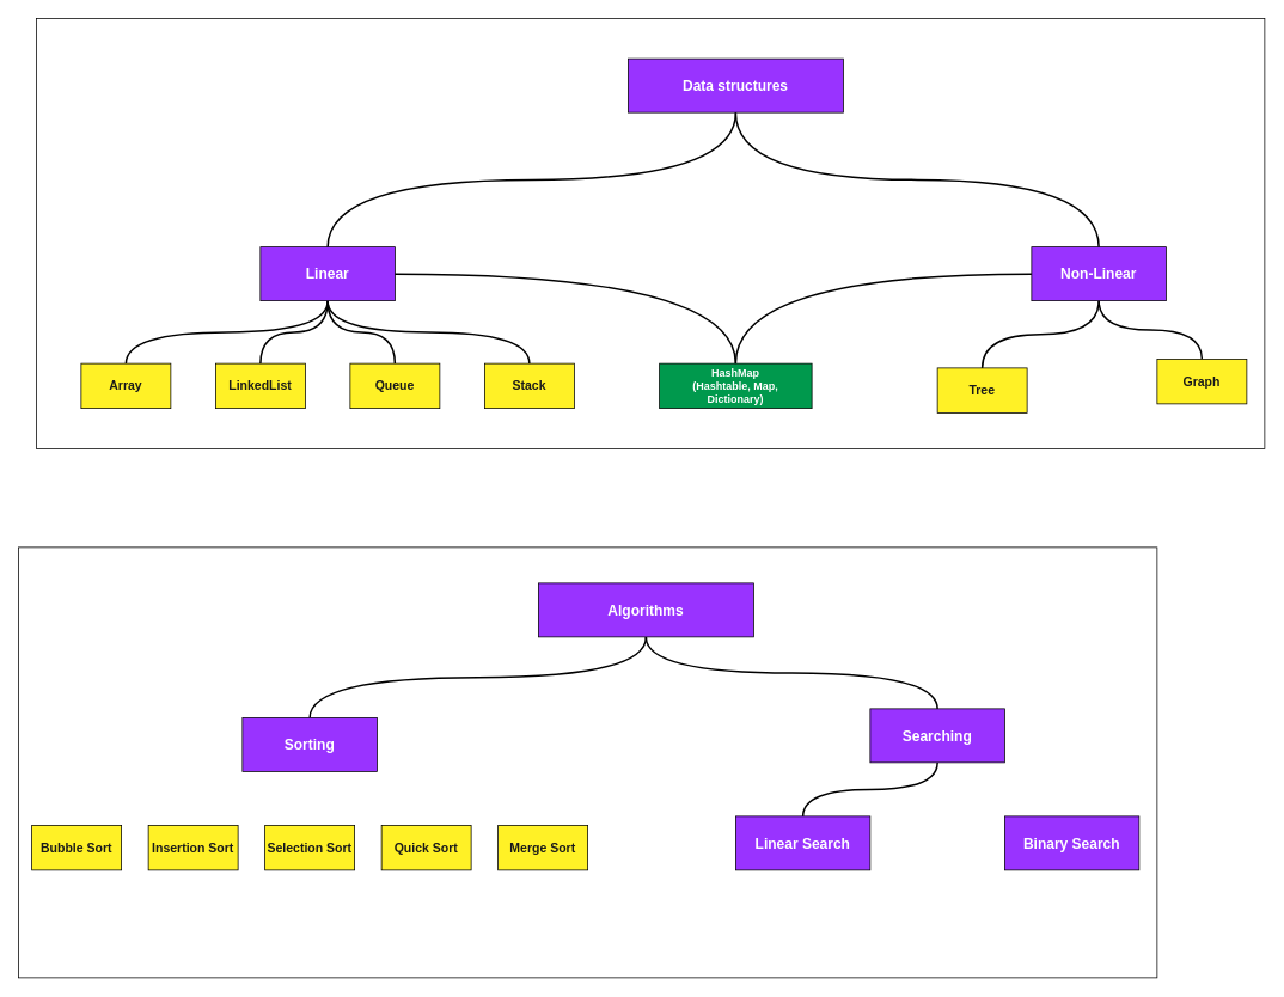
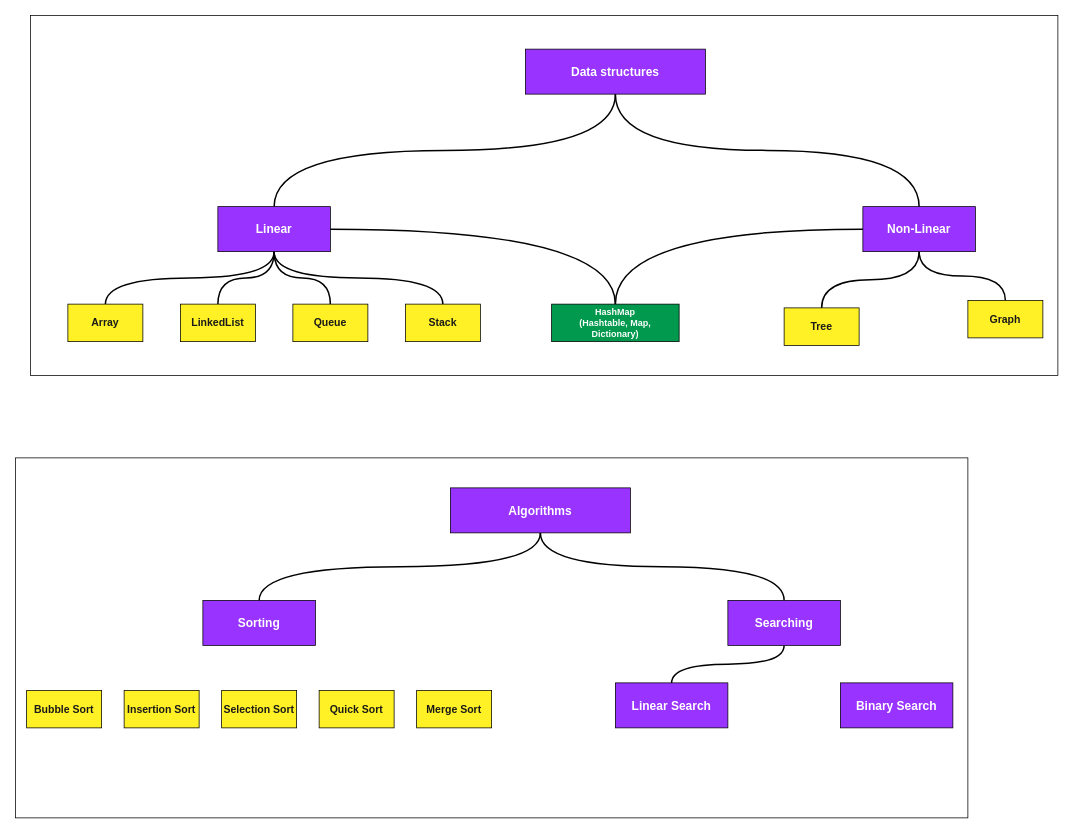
  <mxCell id="0" />
  <mxCell id="1" parent="0" />
  <mxCell id="2" value="" style="rounded=0;whiteSpace=wrap;html=1;" vertex="1" parent="1"><mxGeometry x="40" y="20" width="1370" height="480" as="geometry" /></mxCell>
  <mxCell id="3" style="edgeStyle=orthogonalEdgeStyle;rounded=0;orthogonalLoop=1;jettySize=auto;html=1;exitX=0.5;exitY=1;exitDx=0;exitDy=0;curved=1;endArrow=none;endFill=0;strokeWidth=2;" edge="1" parent="1" source="5" target="10"><mxGeometry relative="1" as="geometry" /></mxCell>
  <mxCell id="4" style="edgeStyle=orthogonalEdgeStyle;rounded=0;orthogonalLoop=1;jettySize=auto;html=1;exitX=0.5;exitY=1;exitDx=0;exitDy=0;curved=1;endArrow=none;endFill=0;strokeWidth=2;" edge="1" parent="1" source="5" target="13"><mxGeometry relative="1" as="geometry" /></mxCell>
  <mxCell id="5" value="Data structures" style="rounded=0;whiteSpace=wrap;html=1;fillColor=#9933ff;fontColor=#FFFFFF;fontSize=16;fontStyle=1;fontFamily=Helvetica;" vertex="1" parent="1"><mxGeometry x="700" y="65" width="240" height="60" as="geometry" /></mxCell>
  <mxCell id="6" style="edgeStyle=orthogonalEdgeStyle;rounded=0;orthogonalLoop=1;jettySize=auto;html=1;exitX=0.5;exitY=1;exitDx=0;exitDy=0;curved=1;endArrow=none;endFill=0;strokeWidth=2;" edge="1" parent="1" source="10" target="14"><mxGeometry relative="1" as="geometry" /></mxCell>
  <mxCell id="7" style="edgeStyle=orthogonalEdgeStyle;rounded=0;orthogonalLoop=1;jettySize=auto;html=1;exitX=0.5;exitY=1;exitDx=0;exitDy=0;curved=1;endArrow=none;endFill=0;strokeWidth=2;" edge="1" parent="1" source="10" target="15"><mxGeometry relative="1" as="geometry" /></mxCell>
  <mxCell id="8" style="edgeStyle=orthogonalEdgeStyle;rounded=0;orthogonalLoop=1;jettySize=auto;html=1;exitX=0.5;exitY=1;exitDx=0;exitDy=0;entryX=0.5;entryY=0;entryDx=0;entryDy=0;curved=1;endArrow=none;endFill=0;strokeWidth=2;" edge="1" parent="1" source="10" target="16"><mxGeometry relative="1" as="geometry" /></mxCell>
  <mxCell id="9" style="edgeStyle=orthogonalEdgeStyle;rounded=0;orthogonalLoop=1;jettySize=auto;html=1;exitX=0.5;exitY=1;exitDx=0;exitDy=0;entryX=0.5;entryY=0;entryDx=0;entryDy=0;curved=1;endArrow=none;endFill=0;strokeWidth=2;" edge="1" parent="1" source="10" target="17"><mxGeometry relative="1" as="geometry" /></mxCell>
  <mxCell id="10" value="Linear" style="rounded=0;whiteSpace=wrap;html=1;fillColor=#9933ff;fontColor=#FFFFFF;fontSize=16;fontStyle=1;fontFamily=Helvetica;" vertex="1" parent="1"><mxGeometry x="290" y="275" width="150" height="60" as="geometry" /></mxCell>
  <mxCell id="11" style="edgeStyle=orthogonalEdgeStyle;rounded=0;orthogonalLoop=1;jettySize=auto;html=1;exitX=0.5;exitY=1;exitDx=0;exitDy=0;entryX=0.5;entryY=0;entryDx=0;entryDy=0;curved=1;endArrow=none;endFill=0;strokeWidth=2;" edge="1" parent="1" source="13" target="21"><mxGeometry relative="1" as="geometry" /></mxCell>
  <mxCell id="12" style="edgeStyle=orthogonalEdgeStyle;rounded=0;orthogonalLoop=1;jettySize=auto;html=1;exitX=0.5;exitY=1;exitDx=0;exitDy=0;entryX=0.5;entryY=0;entryDx=0;entryDy=0;curved=1;endArrow=none;endFill=0;strokeWidth=2;" edge="1" parent="1" source="13" target="22"><mxGeometry relative="1" as="geometry" /></mxCell>
  <mxCell id="13" value="Non-Linear" style="rounded=0;whiteSpace=wrap;html=1;fillColor=#9933ff;fontColor=#FFFFFF;fontSize=16;fontStyle=1;fontFamily=Helvetica;" vertex="1" parent="1"><mxGeometry x="1150" y="275" width="150" height="60" as="geometry" /></mxCell>
  <mxCell id="14" value="Array" style="rounded=0;whiteSpace=wrap;html=1;fillColor=#FFF126;fontColor=#1A1A1A;fontSize=14;fontStyle=1;fontFamily=Helvetica;" vertex="1" parent="1"><mxGeometry x="90" y="405" width="100" height="50" as="geometry" /></mxCell>
  <mxCell id="15" value="LinkedList" style="rounded=0;whiteSpace=wrap;html=1;fillColor=#FFF126;fontColor=#1A1A1A;fontSize=14;fontStyle=1;fontFamily=Helvetica;" vertex="1" parent="1"><mxGeometry x="240" y="405" width="100" height="50" as="geometry" /></mxCell>
  <mxCell id="16" value="Queue" style="rounded=0;whiteSpace=wrap;html=1;fillColor=#FFF126;fontColor=#1A1A1A;fontSize=14;fontStyle=1;fontFamily=Helvetica;" vertex="1" parent="1"><mxGeometry x="390" y="405" width="100" height="50" as="geometry" /></mxCell>
  <mxCell id="17" value="Stack" style="rounded=0;whiteSpace=wrap;html=1;fillColor=#FFF126;fontColor=#1A1A1A;fontSize=14;fontStyle=1;fontFamily=Helvetica;" vertex="1" parent="1"><mxGeometry x="540" y="405" width="100" height="50" as="geometry" /></mxCell>
  <mxCell id="18" style="edgeStyle=orthogonalEdgeStyle;rounded=0;orthogonalLoop=1;jettySize=auto;html=1;exitX=0.5;exitY=0;exitDx=0;exitDy=0;entryX=1;entryY=0.5;entryDx=0;entryDy=0;curved=1;endArrow=none;endFill=0;strokeWidth=2;" edge="1" parent="1" source="20" target="10"><mxGeometry relative="1" as="geometry" /></mxCell>
  <mxCell id="19" style="edgeStyle=orthogonalEdgeStyle;rounded=0;orthogonalLoop=1;jettySize=auto;html=1;exitX=0.5;exitY=0;exitDx=0;exitDy=0;entryX=0;entryY=0.5;entryDx=0;entryDy=0;curved=1;endArrow=none;endFill=0;strokeWidth=2;" edge="1" parent="1" source="20" target="13"><mxGeometry relative="1" as="geometry" /></mxCell>
  <mxCell id="20" value="HashMap&lt;div&gt;(Hashtable, Map,&lt;div&gt;Dictionary&lt;span style=&quot;background-color: initial; font-size: 12px;&quot;&gt;)&lt;/span&gt;&lt;/div&gt;&lt;/div&gt;" style="rounded=0;whiteSpace=wrap;html=1;fillColor=#00994D;fontColor=#FFFFFF;fontSize=12;fontStyle=1;fontFamily=Helvetica;" vertex="1" parent="1"><mxGeometry x="735" y="405" width="170" height="50" as="geometry" /></mxCell>
  <mxCell id="21" value="Tree" style="rounded=0;whiteSpace=wrap;html=1;fillColor=#FFF126;fontColor=#1A1A1A;fontSize=14;fontStyle=1;fontFamily=Helvetica;" vertex="1" parent="1"><mxGeometry x="1045" y="410" width="100" height="50" as="geometry" /></mxCell>
  <mxCell id="22" value="Graph" style="rounded=0;whiteSpace=wrap;html=1;fillColor=#FFF126;fontColor=#1A1A1A;fontSize=14;fontStyle=1;fontFamily=Helvetica;" vertex="1" parent="1"><mxGeometry x="1290" y="400" width="100" height="50" as="geometry" /></mxCell>
  <mxCell id="23" value="" style="rounded=0;whiteSpace=wrap;html=1;" vertex="1" parent="1"><mxGeometry x="20" y="610" width="1270" height="480" as="geometry" /></mxCell>
  <mxCell id="24" style="edgeStyle=orthogonalEdgeStyle;rounded=0;orthogonalLoop=1;jettySize=auto;html=1;exitX=0.5;exitY=1;exitDx=0;exitDy=0;curved=1;endArrow=none;endFill=0;strokeWidth=2;" edge="1" parent="1" source="26" target="27"><mxGeometry relative="1" as="geometry" /></mxCell>
  <mxCell id="25" style="edgeStyle=orthogonalEdgeStyle;rounded=0;orthogonalLoop=1;jettySize=auto;html=1;exitX=0.5;exitY=1;exitDx=0;exitDy=0;curved=1;endArrow=none;endFill=0;strokeWidth=2;" edge="1" parent="1" source="26" target="29"><mxGeometry relative="1" as="geometry" /></mxCell>
  <mxCell id="26" value="Algorithms" style="rounded=0;whiteSpace=wrap;html=1;fillColor=#9933ff;fontColor=#FFFFFF;fontSize=16;fontStyle=1;fontFamily=Helvetica;" vertex="1" parent="1"><mxGeometry x="600" y="650" width="240" height="60" as="geometry" /></mxCell>
  <mxCell id="27" value="Sorting" style="rounded=0;whiteSpace=wrap;html=1;fillColor=#9933ff;fontColor=#FFFFFF;fontSize=16;fontStyle=1;fontFamily=Helvetica;" vertex="1" parent="1"><mxGeometry x="270" y="800" width="150" height="60" as="geometry" /></mxCell>
  <mxCell id="28" style="edgeStyle=orthogonalEdgeStyle;curved=1;rounded=0;orthogonalLoop=1;jettySize=auto;html=1;exitX=0.5;exitY=1;exitDx=0;exitDy=0;entryX=0.5;entryY=0;entryDx=0;entryDy=0;strokeColor=default;strokeWidth=2;align=center;verticalAlign=middle;fontFamily=Helvetica;fontSize=11;fontColor=default;labelBackgroundColor=default;endArrow=none;endFill=0;" edge="1" parent="1" source="29" target="35"><mxGeometry relative="1" as="geometry" /></mxCell>
- <mxCell id="29" value="Searching" style="rounded=0;whiteSpace=wrap;html=1;fillColor=#9933ff;fontColor=#FFFFFF;fontSize=16;fontStyle=1;fontFamily=Helvetica;" vertex="1" parent="1"><mxGeometry x="970" y="790" width="150" height="60" as="geometry" /></mxCell>
+ <mxCell id="29" value="Searching" style="rounded=0;whiteSpace=wrap;html=1;fillColor=#9933ff;fontColor=#FFFFFF;fontSize=16;fontStyle=1;fontFamily=Helvetica;" vertex="1" parent="1"><mxGeometry x="970" y="800" width="150" height="60" as="geometry" /></mxCell>
  <mxCell id="30" value="Bubble Sort" style="rounded=0;whiteSpace=wrap;html=1;fillColor=#FFF126;fontColor=#1A1A1A;fontSize=14;fontStyle=1;fontFamily=Helvetica;" vertex="1" parent="1"><mxGeometry x="35" y="920" width="100" height="50" as="geometry" /></mxCell>
  <mxCell id="31" value="Insertion Sort" style="rounded=0;whiteSpace=wrap;html=1;fillColor=#FFF126;fontColor=#1A1A1A;fontSize=14;fontStyle=1;fontFamily=Helvetica;" vertex="1" parent="1"><mxGeometry x="165" y="920" width="100" height="50" as="geometry" /></mxCell>
  <mxCell id="32" value="Selection Sort" style="rounded=0;whiteSpace=wrap;html=1;fillColor=#FFF126;fontColor=#1A1A1A;fontSize=14;fontStyle=1;fontFamily=Helvetica;" vertex="1" parent="1"><mxGeometry x="295" y="920" width="100" height="50" as="geometry" /></mxCell>
  <mxCell id="33" value="Quick Sort" style="rounded=0;whiteSpace=wrap;html=1;fillColor=#FFF126;fontColor=#1A1A1A;fontSize=14;fontStyle=1;fontFamily=Helvetica;" vertex="1" parent="1"><mxGeometry x="425" y="920" width="100" height="50" as="geometry" /></mxCell>
  <mxCell id="34" value="Merge Sort" style="rounded=0;whiteSpace=wrap;html=1;fillColor=#FFF126;fontColor=#1A1A1A;fontSize=14;fontStyle=1;fontFamily=Helvetica;" vertex="1" parent="1"><mxGeometry x="555" y="920" width="100" height="50" as="geometry" /></mxCell>
  <mxCell id="35" value="Linear Search" style="rounded=0;whiteSpace=wrap;html=1;fillColor=#9933ff;fontColor=#FFFFFF;fontSize=16;fontStyle=1;fontFamily=Helvetica;" vertex="1" parent="1"><mxGeometry x="820" y="910" width="150" height="60" as="geometry" /></mxCell>
  <mxCell id="36" value="Binary Search" style="rounded=0;whiteSpace=wrap;html=1;fillColor=#9933ff;fontColor=#FFFFFF;fontSize=16;fontStyle=1;fontFamily=Helvetica;" vertex="1" parent="1"><mxGeometry x="1120" y="910" width="150" height="60" as="geometry" /></mxCell>
